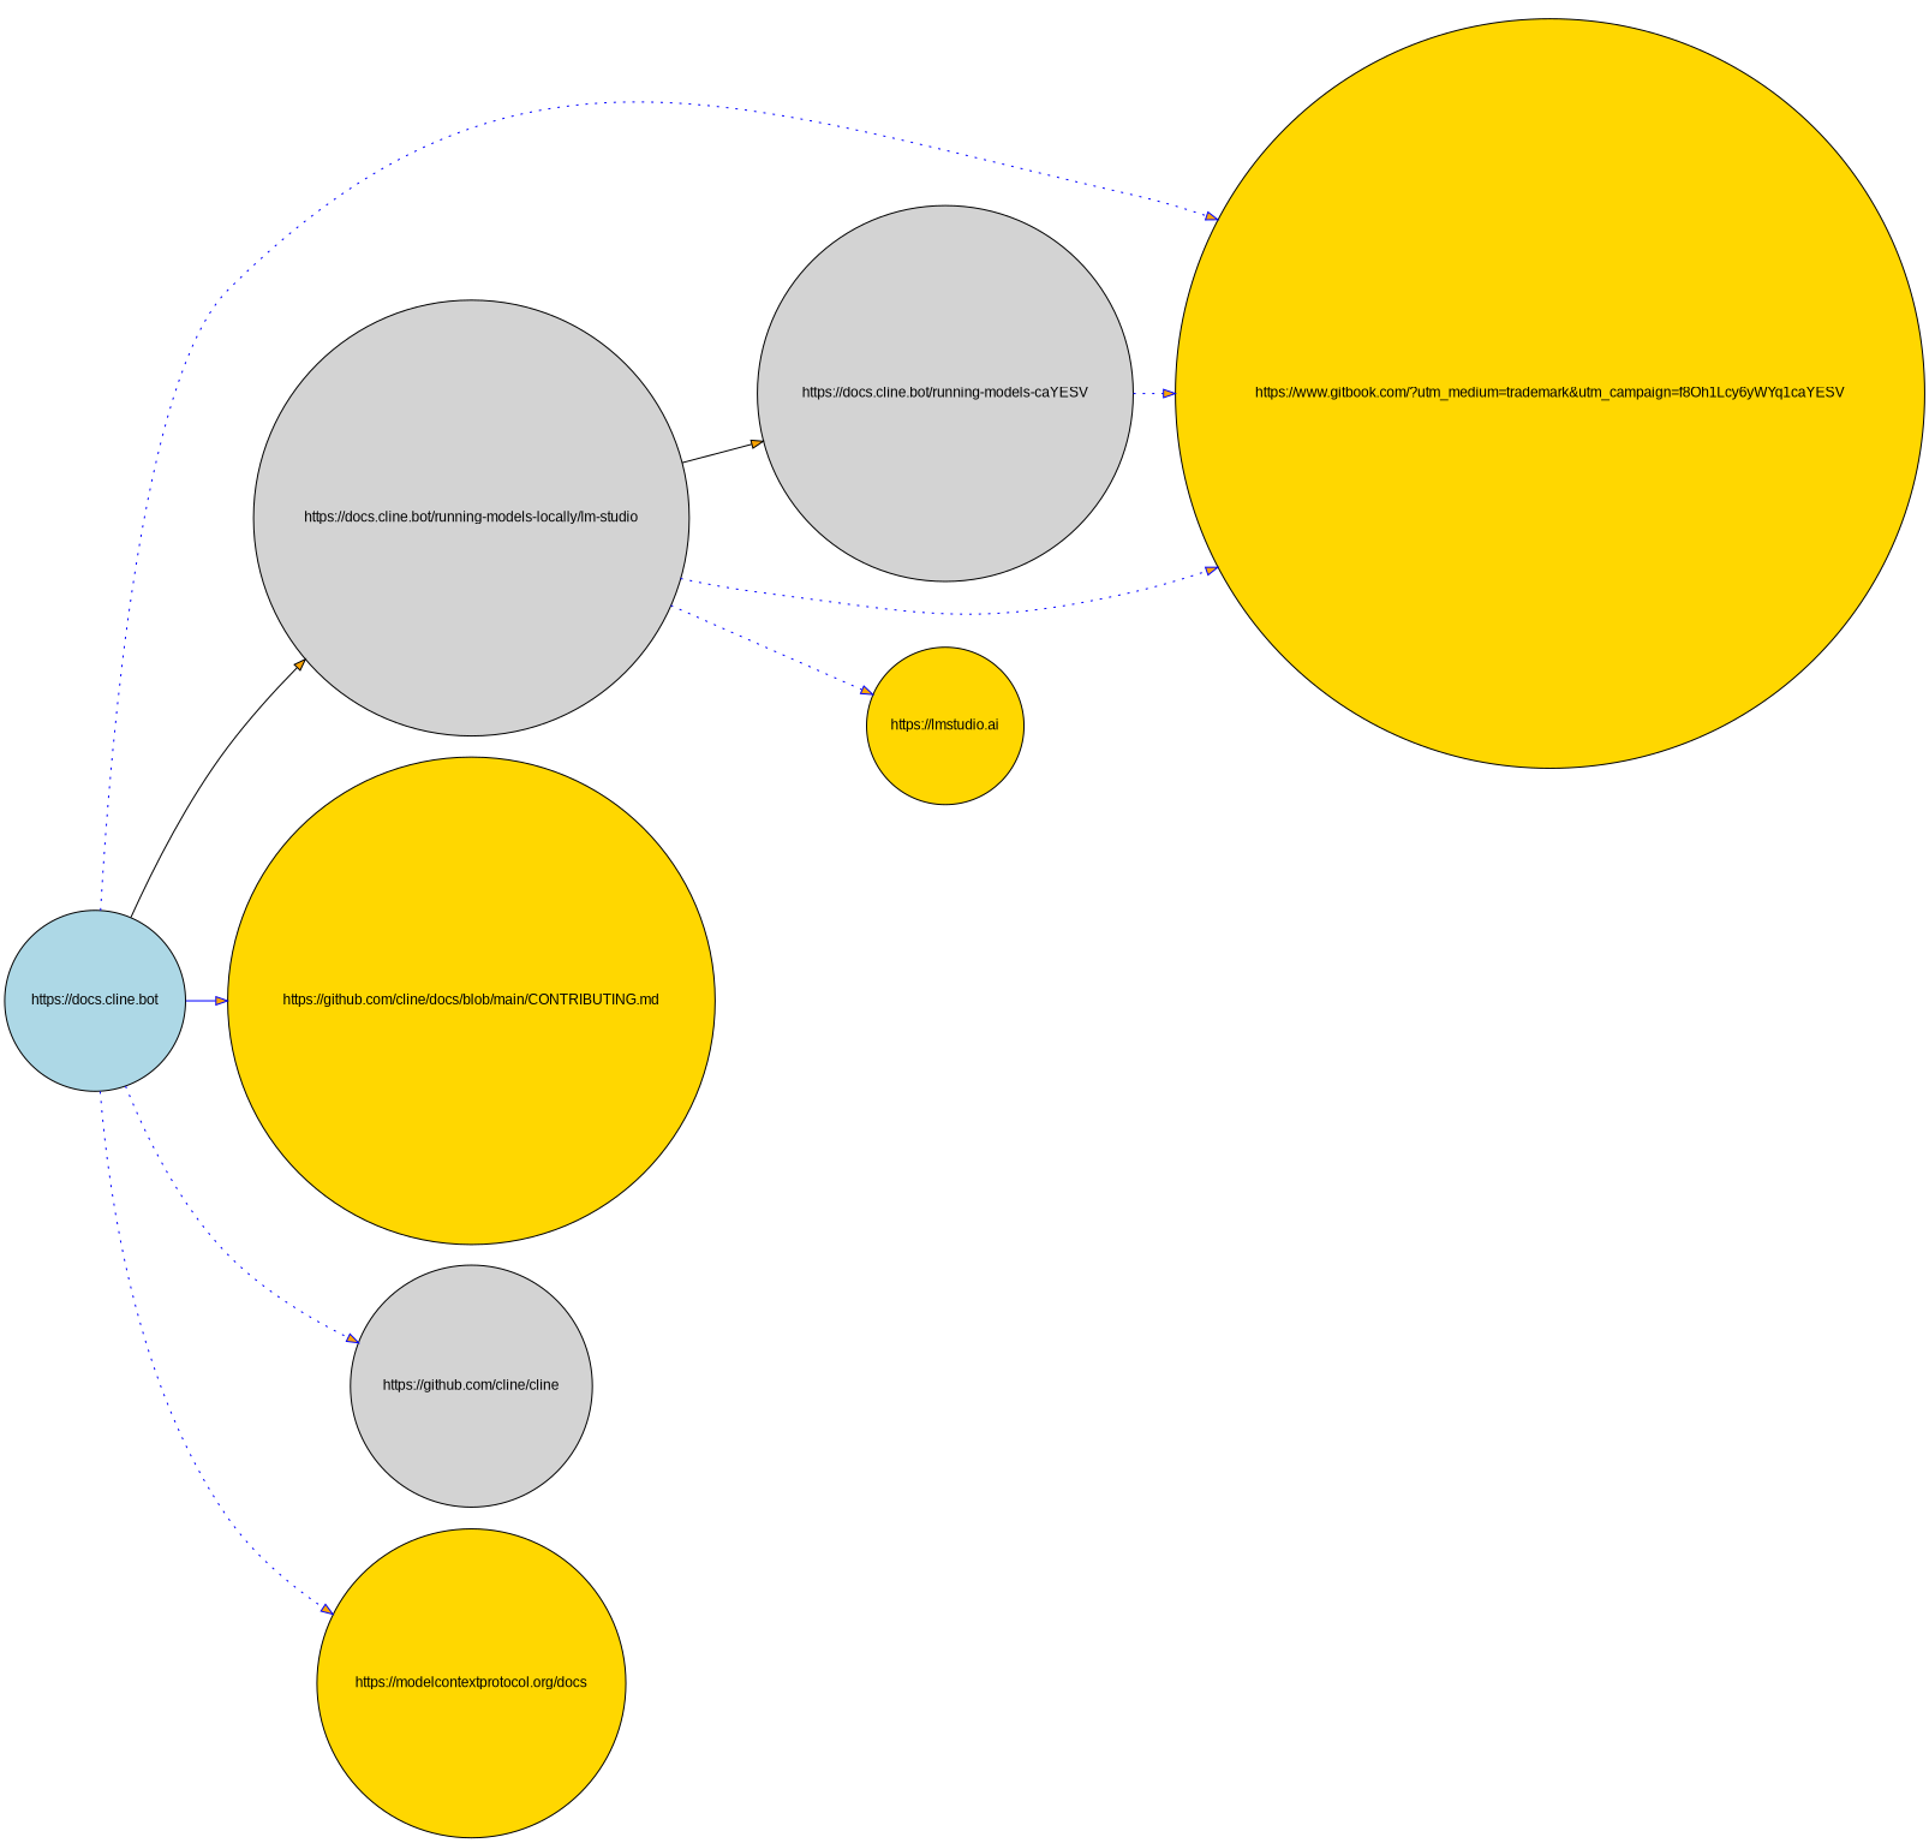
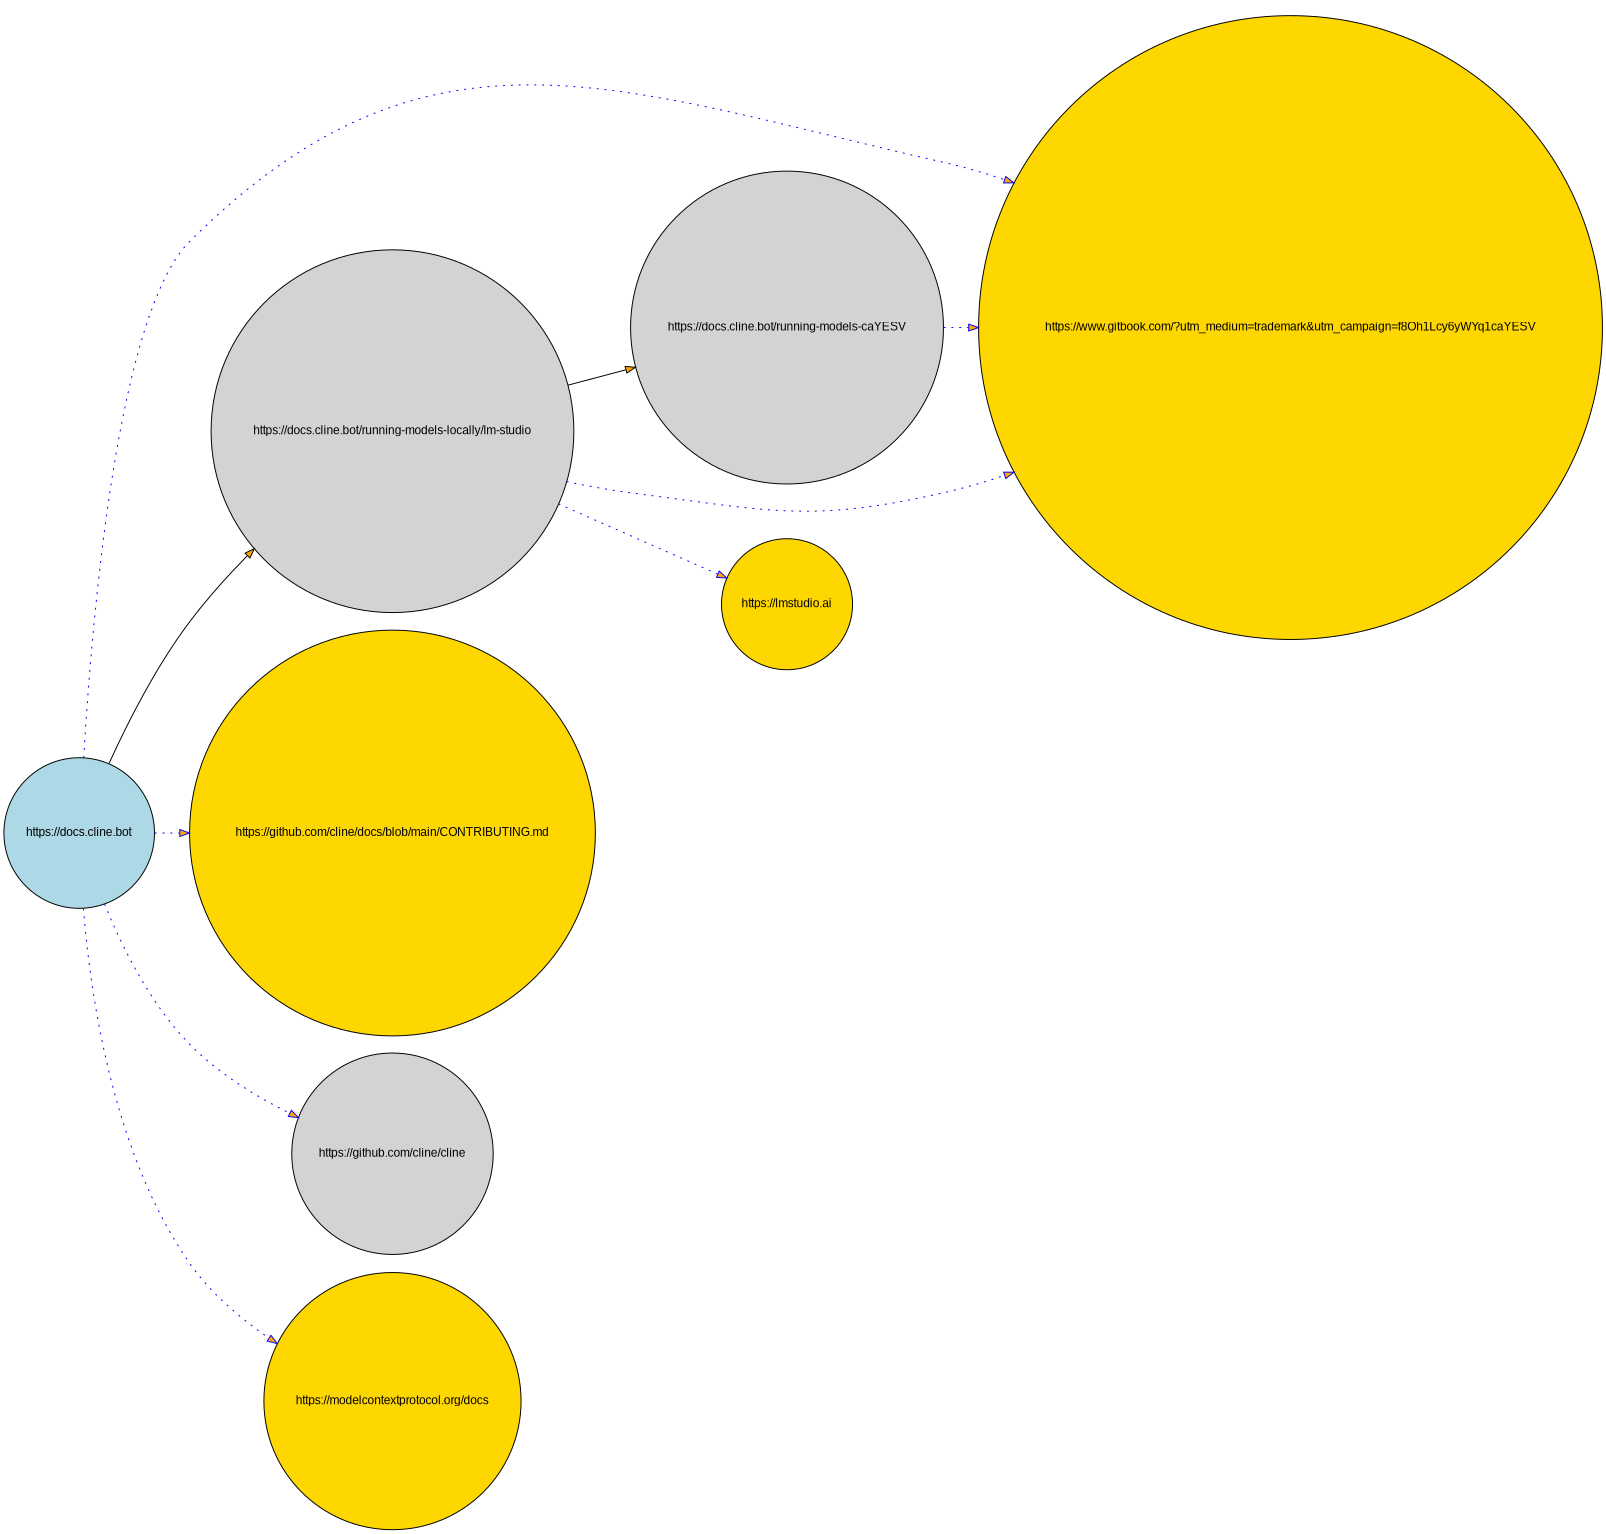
  digraph {
    rankdir=LR
    splines=true
    node [fillcolor=gold fontname=Arial fontsize=12 shape=circle style=filled]
    edge [color=blue fillcolor=orange fontname=Arial fontsize=10 style=dotted]
    n1 [fillcolor=lightgray label="https://docs.cline.bot/running-models-caYESV"]
    "https://www.gitbook.com/?utm_medium=trademark&utm_campaign=f8Oh1Lcy6yWYq1caYESV"
    "https://docs.cline.bot/running-models-locally/lm-studio" [fillcolor=lightgray]
    "https://lmstudio.ai"
    "https://docs.cline.bot" [fillcolor=lightblue]
    "https://github.com/cline/docs/blob/main/CONTRIBUTING.md"
    "https://github.com/cline/cline" [fillcolor=lightgray]
    "https://modelcontextprotocol.org/docs"
    n1 -> "https://www.gitbook.com/?utm_medium=trademark&utm_campaign=f8Oh1Lcy6yWYq1caYESV"
    "https://docs.cline.bot/running-models-locally/lm-studio" -> n1 [color="" style=""]
    "https://docs.cline.bot/running-models-locally/lm-studio" -> "https://www.gitbook.com/?utm_medium=trademark&utm_campaign=f8Oh1Lcy6yWYq1caYESV"
    "https://docs.cline.bot/running-models-locally/lm-studio" -> "https://lmstudio.ai"
    "https://docs.cline.bot" -> "https://www.gitbook.com/?utm_medium=trademark&utm_campaign=f8Oh1Lcy6yWYq1caYESV"
    "https://docs.cline.bot" -> "https://docs.cline.bot/running-models-locally/lm-studio" [color="" style=""]
-   "https://docs.cline.bot" -> "https://github.com/cline/docs/blob/main/CONTRIBUTING.md" [style=solid]
+   "https://docs.cline.bot" -> "https://github.com/cline/docs/blob/main/CONTRIBUTING.md"
    "https://docs.cline.bot" -> "https://github.com/cline/cline"
    "https://docs.cline.bot" -> "https://modelcontextprotocol.org/docs"
  }
